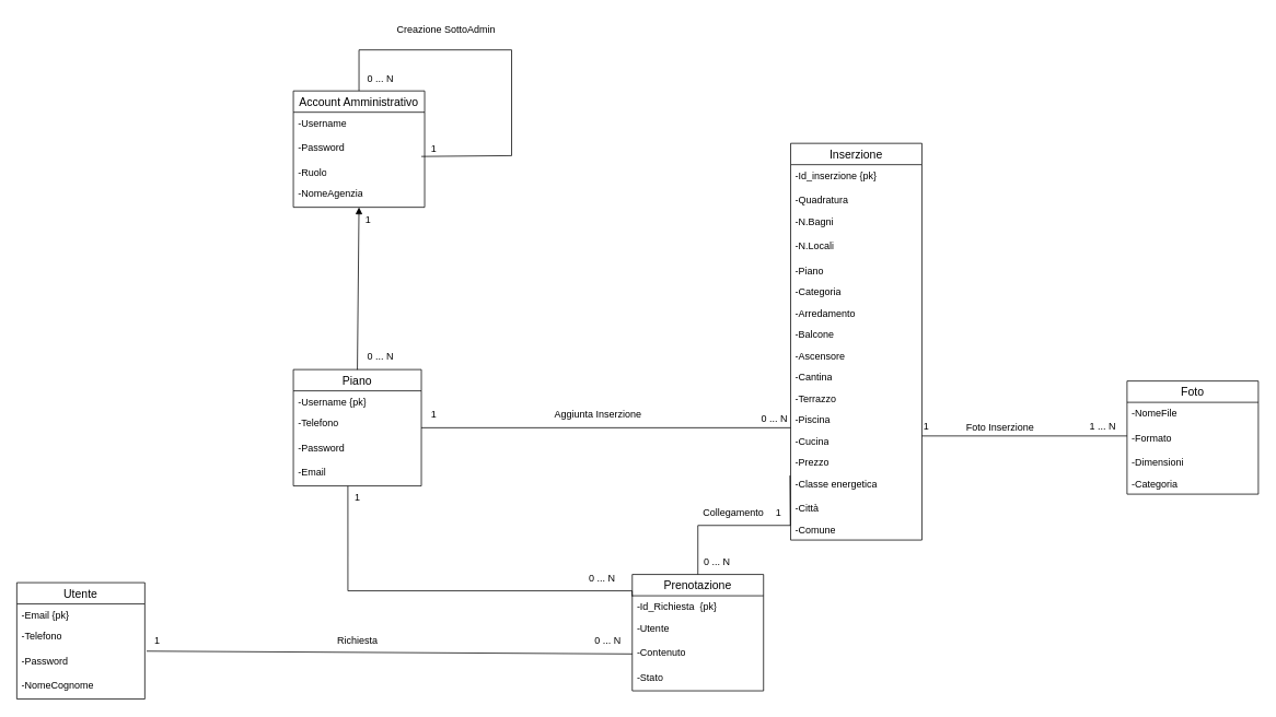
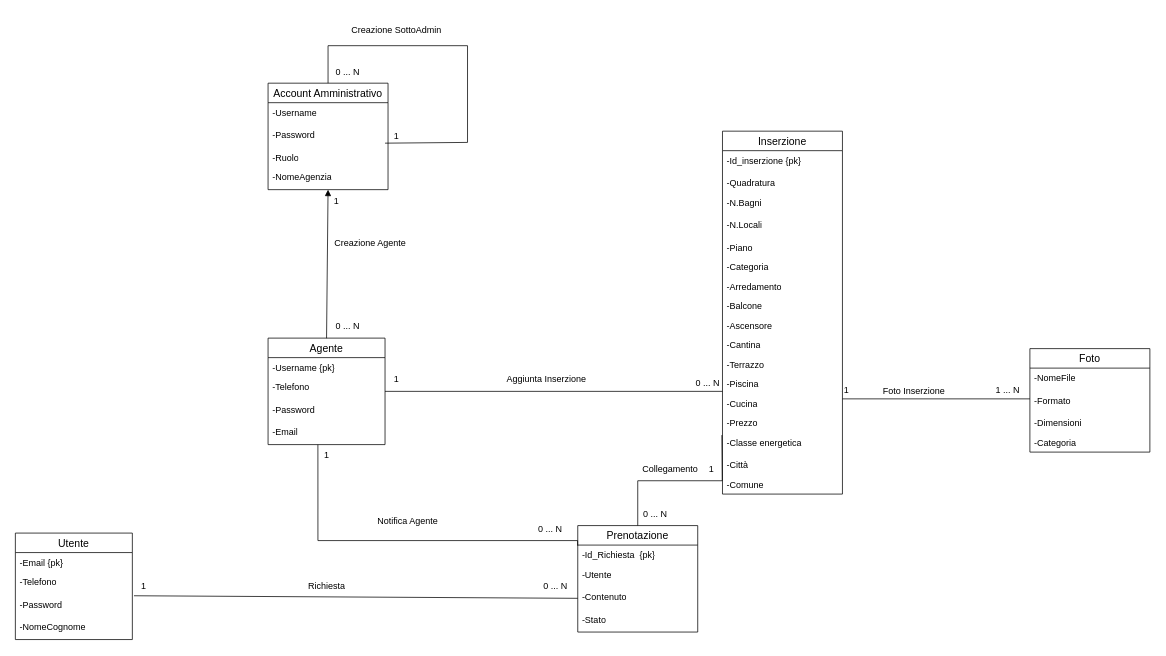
  <mxCell id="0" />
  <mxCell id="1" parent="0" />
  <mxCell id="2" value="Account Amministrativo" style="swimlane;fontStyle=0;childLayout=stackLayout;horizontal=1;startSize=26;horizontalStack=0;resizeParent=1;resizeParentMax=0;resizeLast=0;collapsible=1;marginBottom=0;align=center;fontSize=14;" vertex="1" parent="1"><mxGeometry x="357" y="110" width="160" height="142" as="geometry" /></mxCell>
  <mxCell id="3" value="-Username" style="text;strokeColor=none;fillColor=none;spacingLeft=4;spacingRight=4;overflow=hidden;rotatable=0;points=[[0,0.5],[1,0.5]];portConstraint=eastwest;fontSize=12;whiteSpace=wrap;html=1;" vertex="1" parent="2"><mxGeometry y="26" width="160" height="30" as="geometry" /></mxCell>
  <mxCell id="4" value="-Password" style="text;strokeColor=none;fillColor=none;spacingLeft=4;spacingRight=4;overflow=hidden;rotatable=0;points=[[0,0.5],[1,0.5]];portConstraint=eastwest;fontSize=12;whiteSpace=wrap;html=1;" vertex="1" parent="2"><mxGeometry y="56" width="160" height="30" as="geometry" /></mxCell>
  <mxCell id="5" value="-Ruolo" style="text;strokeColor=none;fillColor=none;align=left;verticalAlign=top;spacingLeft=4;spacingRight=4;overflow=hidden;rotatable=0;points=[[0,0.5],[1,0.5]];portConstraint=eastwest;whiteSpace=wrap;html=1;" vertex="1" parent="2"><mxGeometry y="86" width="160" height="26" as="geometry" /></mxCell>
  <mxCell id="6" value="-NomeAgenzia" style="text;strokeColor=none;fillColor=none;spacingLeft=4;spacingRight=4;overflow=hidden;rotatable=0;points=[[0,0.5],[1,0.5]];portConstraint=eastwest;fontSize=12;whiteSpace=wrap;html=1;" vertex="1" parent="2"><mxGeometry y="112" width="160" height="30" as="geometry" /></mxCell>
  <mxCell id="7" value="" style="endArrow=none;html=1;rounded=0;exitX=0.5;exitY=0;exitDx=0;exitDy=0;entryX=0.975;entryY=0.8;entryDx=0;entryDy=0;edgeStyle=orthogonalEdgeStyle;entryPerimeter=0;" edge="1" parent="2" source="2" target="4"><mxGeometry width="50" height="50" relative="1" as="geometry"><mxPoint x="81.02" y="-50" as="sourcePoint" /><mxPoint x="-268.98" y="-50" as="targetPoint" /><Array as="points"><mxPoint x="80" y="-50" /><mxPoint x="266" y="-50" /><mxPoint x="266" y="79" /><mxPoint x="156" y="79" /></Array></mxGeometry></mxCell>
  <mxCell id="8" value="Inserzione" style="swimlane;fontStyle=0;childLayout=stackLayout;horizontal=1;startSize=26;horizontalStack=0;resizeParent=1;resizeParentMax=0;resizeLast=0;collapsible=1;marginBottom=0;align=center;fontSize=14;" vertex="1" parent="1"><mxGeometry x="963" y="174" width="160" height="484" as="geometry" /></mxCell>
  <mxCell id="9" value="-Id_inserzione {pk}" style="text;strokeColor=none;fillColor=none;spacingLeft=4;spacingRight=4;overflow=hidden;rotatable=0;points=[[0,0.5],[1,0.5]];portConstraint=eastwest;fontSize=12;whiteSpace=wrap;html=1;" vertex="1" parent="8"><mxGeometry y="26" width="160" height="30" as="geometry" /></mxCell>
  <mxCell id="10" value="-Quadratura" style="text;strokeColor=none;fillColor=none;align=left;verticalAlign=top;spacingLeft=4;spacingRight=4;overflow=hidden;rotatable=0;points=[[0,0.5],[1,0.5]];portConstraint=eastwest;whiteSpace=wrap;html=1;" vertex="1" parent="8"><mxGeometry y="56" width="160" height="26" as="geometry" /></mxCell>
  <mxCell id="11" value="-N.Bagni" style="text;strokeColor=none;fillColor=none;spacingLeft=4;spacingRight=4;overflow=hidden;rotatable=0;points=[[0,0.5],[1,0.5]];portConstraint=eastwest;fontSize=12;whiteSpace=wrap;html=1;" vertex="1" parent="8"><mxGeometry y="82" width="160" height="30" as="geometry" /></mxCell>
  <mxCell id="12" value="-N.Locali" style="text;strokeColor=none;fillColor=none;spacingLeft=4;spacingRight=4;overflow=hidden;rotatable=0;points=[[0,0.5],[1,0.5]];portConstraint=eastwest;fontSize=12;whiteSpace=wrap;html=1;" vertex="1" parent="8"><mxGeometry y="112" width="160" height="30" as="geometry" /></mxCell>
  <mxCell id="13" value="-Piano" style="text;strokeColor=none;fillColor=none;align=left;verticalAlign=top;spacingLeft=4;spacingRight=4;overflow=hidden;rotatable=0;points=[[0,0.5],[1,0.5]];portConstraint=eastwest;whiteSpace=wrap;html=1;" vertex="1" parent="8"><mxGeometry y="142" width="160" height="26" as="geometry" /></mxCell>
  <mxCell id="14" value="-Categoria" style="text;strokeColor=none;fillColor=none;align=left;verticalAlign=top;spacingLeft=4;spacingRight=4;overflow=hidden;rotatable=0;points=[[0,0.5],[1,0.5]];portConstraint=eastwest;whiteSpace=wrap;html=1;" vertex="1" parent="8"><mxGeometry y="168" width="160" height="26" as="geometry" /></mxCell>
  <mxCell id="15" value="-Arredamento" style="text;strokeColor=none;fillColor=none;align=left;verticalAlign=top;spacingLeft=4;spacingRight=4;overflow=hidden;rotatable=0;points=[[0,0.5],[1,0.5]];portConstraint=eastwest;whiteSpace=wrap;html=1;" vertex="1" parent="8"><mxGeometry y="194" width="160" height="26" as="geometry" /></mxCell>
  <mxCell id="16" value="-Balcone" style="text;strokeColor=none;fillColor=none;align=left;verticalAlign=top;spacingLeft=4;spacingRight=4;overflow=hidden;rotatable=0;points=[[0,0.5],[1,0.5]];portConstraint=eastwest;whiteSpace=wrap;html=1;" vertex="1" parent="8"><mxGeometry y="220" width="160" height="26" as="geometry" /></mxCell>
  <mxCell id="17" value="-Ascensore" style="text;strokeColor=none;fillColor=none;align=left;verticalAlign=top;spacingLeft=4;spacingRight=4;overflow=hidden;rotatable=0;points=[[0,0.5],[1,0.5]];portConstraint=eastwest;whiteSpace=wrap;html=1;" vertex="1" parent="8"><mxGeometry y="246" width="160" height="26" as="geometry" /></mxCell>
  <mxCell id="18" value="-Cantina&lt;div&gt;&lt;br&gt;&lt;/div&gt;" style="text;strokeColor=none;fillColor=none;align=left;verticalAlign=top;spacingLeft=4;spacingRight=4;overflow=hidden;rotatable=0;points=[[0,0.5],[1,0.5]];portConstraint=eastwest;whiteSpace=wrap;html=1;" vertex="1" parent="8"><mxGeometry y="272" width="160" height="26" as="geometry" /></mxCell>
  <mxCell id="19" value="-Terrazzo" style="text;strokeColor=none;fillColor=none;align=left;verticalAlign=top;spacingLeft=4;spacingRight=4;overflow=hidden;rotatable=0;points=[[0,0.5],[1,0.5]];portConstraint=eastwest;whiteSpace=wrap;html=1;" vertex="1" parent="8"><mxGeometry y="298" width="160" height="26" as="geometry" /></mxCell>
  <mxCell id="20" value="-Piscina" style="text;strokeColor=none;fillColor=none;align=left;verticalAlign=top;spacingLeft=4;spacingRight=4;overflow=hidden;rotatable=0;points=[[0,0.5],[1,0.5]];portConstraint=eastwest;whiteSpace=wrap;html=1;" vertex="1" parent="8"><mxGeometry y="324" width="160" height="26" as="geometry" /></mxCell>
  <mxCell id="21" value="-Cucina" style="text;strokeColor=none;fillColor=none;align=left;verticalAlign=top;spacingLeft=4;spacingRight=4;overflow=hidden;rotatable=0;points=[[0,0.5],[1,0.5]];portConstraint=eastwest;whiteSpace=wrap;html=1;" vertex="1" parent="8"><mxGeometry y="350" width="160" height="26" as="geometry" /></mxCell>
  <mxCell id="22" value="-Prezzo" style="text;strokeColor=none;fillColor=none;align=left;verticalAlign=top;spacingLeft=4;spacingRight=4;overflow=hidden;rotatable=0;points=[[0,0.5],[1,0.5]];portConstraint=eastwest;whiteSpace=wrap;html=1;" vertex="1" parent="8"><mxGeometry y="376" width="160" height="26" as="geometry" /></mxCell>
  <mxCell id="23" value="-Classe energetica" style="text;strokeColor=none;fillColor=none;align=left;verticalAlign=top;spacingLeft=4;spacingRight=4;overflow=hidden;rotatable=0;points=[[0,0.5],[1,0.5]];portConstraint=eastwest;whiteSpace=wrap;html=1;" vertex="1" parent="8"><mxGeometry y="402" width="160" height="30" as="geometry" /></mxCell>
  <mxCell id="24" value="-Città" style="text;strokeColor=none;fillColor=none;align=left;verticalAlign=top;spacingLeft=4;spacingRight=4;overflow=hidden;rotatable=0;points=[[0,0.5],[1,0.5]];portConstraint=eastwest;whiteSpace=wrap;html=1;" vertex="1" parent="8"><mxGeometry y="432" width="160" height="26" as="geometry" /></mxCell>
  <mxCell id="25" value="-Comune" style="text;strokeColor=none;fillColor=none;align=left;verticalAlign=top;spacingLeft=4;spacingRight=4;overflow=hidden;rotatable=0;points=[[0,0.5],[1,0.5]];portConstraint=eastwest;whiteSpace=wrap;html=1;" vertex="1" parent="8"><mxGeometry y="458" width="160" height="26" as="geometry" /></mxCell>
- <mxCell id="26" value="Piano" style="swimlane;fontStyle=0;childLayout=stackLayout;horizontal=1;startSize=26;horizontalStack=0;resizeParent=1;resizeParentMax=0;resizeLast=0;collapsible=1;marginBottom=0;align=center;fontSize=14;" vertex="1" parent="1"><mxGeometry x="357" y="450" width="156" height="142" as="geometry" /></mxCell>
+ <mxCell id="26" value="Agente" style="swimlane;fontStyle=0;childLayout=stackLayout;horizontal=1;startSize=26;horizontalStack=0;resizeParent=1;resizeParentMax=0;resizeLast=0;collapsible=1;marginBottom=0;align=center;fontSize=14;" vertex="1" parent="1"><mxGeometry x="357" y="450" width="156" height="142" as="geometry" /></mxCell>
  <mxCell id="27" value="-Username {pk}" style="text;strokeColor=none;fillColor=none;align=left;verticalAlign=top;spacingLeft=4;spacingRight=4;overflow=hidden;rotatable=0;points=[[0,0.5],[1,0.5]];portConstraint=eastwest;whiteSpace=wrap;html=1;" vertex="1" parent="26"><mxGeometry y="26" width="156" height="26" as="geometry" /></mxCell>
  <mxCell id="28" value="-Telefono" style="text;strokeColor=none;fillColor=none;spacingLeft=4;spacingRight=4;overflow=hidden;rotatable=0;points=[[0,0.5],[1,0.5]];portConstraint=eastwest;fontSize=12;whiteSpace=wrap;html=1;" vertex="1" parent="26"><mxGeometry y="52" width="156" height="30" as="geometry" /></mxCell>
  <mxCell id="29" value="-Password" style="text;strokeColor=none;fillColor=none;spacingLeft=4;spacingRight=4;overflow=hidden;rotatable=0;points=[[0,0.5],[1,0.5]];portConstraint=eastwest;fontSize=12;whiteSpace=wrap;html=1;" vertex="1" parent="26"><mxGeometry y="82" width="156" height="30" as="geometry" /></mxCell>
  <mxCell id="30" value="-Email" style="text;strokeColor=none;fillColor=none;spacingLeft=4;spacingRight=4;overflow=hidden;rotatable=0;points=[[0,0.5],[1,0.5]];portConstraint=eastwest;fontSize=12;whiteSpace=wrap;html=1;" vertex="1" parent="26"><mxGeometry y="112" width="156" height="30" as="geometry" /></mxCell>
  <mxCell id="31" value="Prenotazione" style="swimlane;fontStyle=0;childLayout=stackLayout;horizontal=1;startSize=26;horizontalStack=0;resizeParent=1;resizeParentMax=0;resizeLast=0;collapsible=1;marginBottom=0;align=center;fontSize=14;" vertex="1" parent="1"><mxGeometry x="770" y="700" width="160" height="142" as="geometry" /></mxCell>
  <mxCell id="32" value="-Id_Richiesta&amp;nbsp; {pk}" style="text;strokeColor=none;fillColor=none;align=left;verticalAlign=top;spacingLeft=4;spacingRight=4;overflow=hidden;rotatable=0;points=[[0,0.5],[1,0.5]];portConstraint=eastwest;whiteSpace=wrap;html=1;" vertex="1" parent="31"><mxGeometry y="26" width="160" height="26" as="geometry" /></mxCell>
  <mxCell id="33" value="-Utente" style="text;strokeColor=none;fillColor=none;spacingLeft=4;spacingRight=4;overflow=hidden;rotatable=0;points=[[0,0.5],[1,0.5]];portConstraint=eastwest;fontSize=12;whiteSpace=wrap;html=1;" vertex="1" parent="31"><mxGeometry y="52" width="160" height="30" as="geometry" /></mxCell>
  <mxCell id="34" value="-Contenuto" style="text;strokeColor=none;fillColor=none;spacingLeft=4;spacingRight=4;overflow=hidden;rotatable=0;points=[[0,0.5],[1,0.5]];portConstraint=eastwest;fontSize=12;whiteSpace=wrap;html=1;" vertex="1" parent="31"><mxGeometry y="82" width="160" height="30" as="geometry" /></mxCell>
  <mxCell id="35" value="-Stato" style="text;strokeColor=none;fillColor=none;spacingLeft=4;spacingRight=4;overflow=hidden;rotatable=0;points=[[0,0.5],[1,0.5]];portConstraint=eastwest;fontSize=12;whiteSpace=wrap;html=1;" vertex="1" parent="31"><mxGeometry y="112" width="160" height="30" as="geometry" /></mxCell>
- <mxCell id="36" value="Creazione SottoAdmin" style="text;html=1;align=center;verticalAlign=middle;resizable=0;points=[];autosize=1;strokeColor=none;fillColor=none;" vertex="1" parent="1"><mxGeometry x="473" y="20" width="140" height="30" as="geometry" /></mxCell>
+ <mxCell id="36" value="Creazione SottoAdmin" style="text;html=1;align=center;verticalAlign=middle;resizable=0;points=[];autosize=1;strokeColor=none;fillColor=none;" vertex="1" parent="1"><mxGeometry x="458" y="25" width="140" height="30" as="geometry" /></mxCell>
  <mxCell id="37" value="" style="endArrow=block;html=1;rounded=0;entryX=0.5;entryY=1;entryDx=0;entryDy=0;exitX=0.5;exitY=0.001;exitDx=0;exitDy=0;exitPerimeter=0;" edge="1" parent="1" source="26" target="2"><mxGeometry width="50" height="50" relative="1" as="geometry"><mxPoint x="313" y="420" as="sourcePoint" /><mxPoint x="363" y="370" as="targetPoint" /></mxGeometry></mxCell>
+ <mxCell id="38" value="Creazione Agente" style="text;html=1;align=center;verticalAlign=middle;resizable=0;points=[];autosize=1;strokeColor=none;fillColor=none;" vertex="1" parent="1"><mxGeometry x="433" y="308" width="120" height="30" as="geometry" /></mxCell>
  <mxCell id="39" value="1" style="text;html=1;align=center;verticalAlign=middle;resizable=0;points=[];autosize=1;strokeColor=none;fillColor=none;" vertex="1" parent="1"><mxGeometry x="513" y="166" width="30" height="30" as="geometry" /></mxCell>
  <mxCell id="40" value="0 ... N" style="text;html=1;align=center;verticalAlign=middle;resizable=0;points=[];autosize=1;strokeColor=none;fillColor=none;" vertex="1" parent="1"><mxGeometry x="433" y="80" width="60" height="30" as="geometry" /></mxCell>
  <mxCell id="41" value="1" style="text;html=1;align=center;verticalAlign=middle;resizable=0;points=[];autosize=1;strokeColor=none;fillColor=none;" vertex="1" parent="1"><mxGeometry x="433" y="252" width="30" height="30" as="geometry" /></mxCell>
  <mxCell id="42" value="0 ... N" style="text;html=1;align=center;verticalAlign=middle;resizable=0;points=[];autosize=1;strokeColor=none;fillColor=none;" vertex="1" parent="1"><mxGeometry x="433" y="420" width="60" height="30" as="geometry" /></mxCell>
  <mxCell id="43" value="Utente" style="swimlane;fontStyle=0;childLayout=stackLayout;horizontal=1;startSize=26;horizontalStack=0;resizeParent=1;resizeParentMax=0;resizeLast=0;collapsible=1;marginBottom=0;align=center;fontSize=14;" vertex="1" parent="1"><mxGeometry x="20" y="710" width="156" height="142" as="geometry" /></mxCell>
  <mxCell id="44" value="-Email {pk}" style="text;strokeColor=none;fillColor=none;align=left;verticalAlign=top;spacingLeft=4;spacingRight=4;overflow=hidden;rotatable=0;points=[[0,0.5],[1,0.5]];portConstraint=eastwest;whiteSpace=wrap;html=1;" vertex="1" parent="43"><mxGeometry y="26" width="156" height="26" as="geometry" /></mxCell>
  <mxCell id="45" value="-Telefono" style="text;strokeColor=none;fillColor=none;spacingLeft=4;spacingRight=4;overflow=hidden;rotatable=0;points=[[0,0.5],[1,0.5]];portConstraint=eastwest;fontSize=12;whiteSpace=wrap;html=1;" vertex="1" parent="43"><mxGeometry y="52" width="156" height="30" as="geometry" /></mxCell>
  <mxCell id="46" value="-Password" style="text;strokeColor=none;fillColor=none;spacingLeft=4;spacingRight=4;overflow=hidden;rotatable=0;points=[[0,0.5],[1,0.5]];portConstraint=eastwest;fontSize=12;whiteSpace=wrap;html=1;" vertex="1" parent="43"><mxGeometry y="82" width="156" height="30" as="geometry" /></mxCell>
  <mxCell id="47" value="-NomeCognome" style="text;strokeColor=none;fillColor=none;spacingLeft=4;spacingRight=4;overflow=hidden;rotatable=0;points=[[0,0.5],[1,0.5]];portConstraint=eastwest;fontSize=12;whiteSpace=wrap;html=1;" vertex="1" parent="43"><mxGeometry y="112" width="156" height="30" as="geometry" /></mxCell>
  <mxCell id="48" value="" style="endArrow=none;html=1;rounded=0;exitX=1.014;exitY=0.053;exitDx=0;exitDy=0;exitPerimeter=0;entryX=0;entryY=0.5;entryDx=0;entryDy=0;" edge="1" parent="1" source="46" target="34"><mxGeometry width="50" height="50" relative="1" as="geometry"><mxPoint x="313" y="770" as="sourcePoint" /><mxPoint x="363" y="720" as="targetPoint" /></mxGeometry></mxCell>
  <mxCell id="49" value="" style="endArrow=none;html=1;rounded=0;entryX=-0.001;entryY=0.145;entryDx=0;entryDy=0;entryPerimeter=0;edgeStyle=orthogonalEdgeStyle;exitX=0.426;exitY=1.004;exitDx=0;exitDy=0;exitPerimeter=0;" edge="1" parent="1" source="30"><mxGeometry width="50" height="50" relative="1" as="geometry"><mxPoint x="443" y="720" as="sourcePoint" /><mxPoint x="769.84" y="726.82" as="targetPoint" /><Array as="points"><mxPoint x="423" y="720" /><mxPoint x="770" y="720" /></Array></mxGeometry></mxCell>
  <mxCell id="50" value="Richiesta" style="text;html=1;align=center;verticalAlign=middle;resizable=0;points=[];autosize=1;strokeColor=none;fillColor=none;" vertex="1" parent="1"><mxGeometry x="400" y="766" width="70" height="30" as="geometry" /></mxCell>
  <mxCell id="51" value="1" style="text;html=1;align=center;verticalAlign=middle;resizable=0;points=[];autosize=1;strokeColor=none;fillColor=none;" vertex="1" parent="1"><mxGeometry x="176" y="766" width="30" height="30" as="geometry" /></mxCell>
  <mxCell id="52" value="0 ... N" style="text;html=1;align=center;verticalAlign=middle;resizable=0;points=[];autosize=1;strokeColor=none;fillColor=none;" vertex="1" parent="1"><mxGeometry x="710" y="766" width="60" height="30" as="geometry" /></mxCell>
  <mxCell id="53" value="0 ... N" style="text;html=1;align=center;verticalAlign=middle;resizable=0;points=[];autosize=1;strokeColor=none;fillColor=none;" vertex="1" parent="1"><mxGeometry x="703" y="690" width="60" height="30" as="geometry" /></mxCell>
  <mxCell id="54" value="1" style="text;html=1;align=center;verticalAlign=middle;resizable=0;points=[];autosize=1;strokeColor=none;fillColor=none;" vertex="1" parent="1"><mxGeometry x="420" y="592" width="30" height="30" as="geometry" /></mxCell>
  <mxCell id="55" value="Aggiunta Inserzione" style="text;html=1;align=center;verticalAlign=middle;resizable=0;points=[];autosize=1;strokeColor=none;fillColor=none;" vertex="1" parent="1"><mxGeometry x="663" y="490" width="130" height="30" as="geometry" /></mxCell>
  <mxCell id="56" value="" style="line;strokeWidth=1;fillColor=none;align=left;verticalAlign=middle;spacingTop=-1;spacingLeft=3;spacingRight=3;rotatable=0;labelPosition=right;points=[];portConstraint=eastwest;strokeColor=inherit;" vertex="1" parent="1"><mxGeometry x="513" y="517" width="450" height="8" as="geometry" /></mxCell>
  <mxCell id="57" value="0 ... N" style="text;html=1;align=center;verticalAlign=middle;resizable=0;points=[];autosize=1;strokeColor=none;fillColor=none;" vertex="1" parent="1"><mxGeometry x="913" y="495" width="60" height="30" as="geometry" /></mxCell>
  <mxCell id="58" value="1" style="text;html=1;align=center;verticalAlign=middle;resizable=0;points=[];autosize=1;strokeColor=none;fillColor=none;" vertex="1" parent="1"><mxGeometry x="513" y="490" width="30" height="30" as="geometry" /></mxCell>
  <mxCell id="59" value="" style="endArrow=none;html=1;rounded=0;exitX=0.5;exitY=0;exitDx=0;exitDy=0;edgeStyle=orthogonalEdgeStyle;entryX=-0.005;entryY=1.128;entryDx=0;entryDy=0;entryPerimeter=0;" edge="1" parent="1" source="31"><mxGeometry width="50" height="50" relative="1" as="geometry"><mxPoint x="1013" y="650" as="sourcePoint" /><mxPoint x="962.2" y="579.328" as="targetPoint" /></mxGeometry></mxCell>
  <mxCell id="60" value="0 ... N" style="text;html=1;align=center;verticalAlign=middle;resizable=0;points=[];autosize=1;strokeColor=none;fillColor=none;" vertex="1" parent="1"><mxGeometry x="843" y="670" width="60" height="30" as="geometry" /></mxCell>
  <mxCell id="61" value="1" style="text;html=1;align=center;verticalAlign=middle;resizable=0;points=[];autosize=1;strokeColor=none;fillColor=none;" vertex="1" parent="1"><mxGeometry x="933" y="610" width="30" height="30" as="geometry" /></mxCell>
  <mxCell id="62" value="Collegamento" style="text;html=1;align=center;verticalAlign=middle;resizable=0;points=[];autosize=1;strokeColor=none;fillColor=none;" vertex="1" parent="1"><mxGeometry x="843" y="610" width="100" height="30" as="geometry" /></mxCell>
+ <mxCell id="63" value="Notifica Agente" style="text;html=1;align=center;verticalAlign=middle;resizable=0;points=[];autosize=1;strokeColor=none;fillColor=none;" vertex="1" parent="1"><mxGeometry x="493" y="680" width="100" height="30" as="geometry" /></mxCell>
  <mxCell id="64" value="" style="line;strokeWidth=1;fillColor=none;align=left;verticalAlign=middle;spacingTop=-1;spacingLeft=3;spacingRight=3;rotatable=0;labelPosition=right;points=[];portConstraint=eastwest;strokeColor=inherit;" vertex="1" parent="1"><mxGeometry x="1123" y="527" width="250" height="8" as="geometry" /></mxCell>
  <mxCell id="65" value="Foto" style="swimlane;fontStyle=0;childLayout=stackLayout;horizontal=1;startSize=26;horizontalStack=0;resizeParent=1;resizeParentMax=0;resizeLast=0;collapsible=1;marginBottom=0;align=center;fontSize=14;" vertex="1" parent="1"><mxGeometry x="1373" y="464" width="160" height="138" as="geometry" /></mxCell>
  <mxCell id="66" value="-NomeFile" style="text;strokeColor=none;fillColor=none;spacingLeft=4;spacingRight=4;overflow=hidden;rotatable=0;points=[[0,0.5],[1,0.5]];portConstraint=eastwest;fontSize=12;whiteSpace=wrap;html=1;" vertex="1" parent="65"><mxGeometry y="26" width="160" height="30" as="geometry" /></mxCell>
  <mxCell id="67" value="-Formato" style="text;strokeColor=none;fillColor=none;spacingLeft=4;spacingRight=4;overflow=hidden;rotatable=0;points=[[0,0.5],[1,0.5]];portConstraint=eastwest;fontSize=12;whiteSpace=wrap;html=1;" vertex="1" parent="65"><mxGeometry y="56" width="160" height="30" as="geometry" /></mxCell>
  <mxCell id="68" value="-Dimensioni" style="text;strokeColor=none;fillColor=none;spacingLeft=4;spacingRight=4;overflow=hidden;rotatable=0;points=[[0,0.5],[1,0.5]];portConstraint=eastwest;fontSize=12;whiteSpace=wrap;html=1;" vertex="1" parent="65"><mxGeometry y="86" width="160" height="26" as="geometry" /></mxCell>
  <mxCell id="69" value="-Categoria" style="text;strokeColor=none;fillColor=none;align=left;verticalAlign=top;spacingLeft=4;spacingRight=4;overflow=hidden;rotatable=0;points=[[0,0.5],[1,0.5]];portConstraint=eastwest;whiteSpace=wrap;html=1;" vertex="1" parent="65"><mxGeometry y="112" width="160" height="26" as="geometry" /></mxCell>
  <mxCell id="70" value="1" style="text;html=1;align=center;verticalAlign=middle;resizable=0;points=[];autosize=1;strokeColor=none;fillColor=none;" vertex="1" parent="1"><mxGeometry x="1113" y="505" width="30" height="30" as="geometry" /></mxCell>
  <mxCell id="71" value="1 ... N" style="text;html=1;align=center;verticalAlign=middle;resizable=0;points=[];autosize=1;strokeColor=none;fillColor=none;" vertex="1" parent="1"><mxGeometry x="1313" y="505" width="60" height="30" as="geometry" /></mxCell>
  <mxCell id="72" value="Foto Inserzione" style="text;html=1;align=center;verticalAlign=middle;resizable=0;points=[];autosize=1;strokeColor=none;fillColor=none;" vertex="1" parent="1"><mxGeometry x="1163" y="506" width="110" height="30" as="geometry" /></mxCell>
